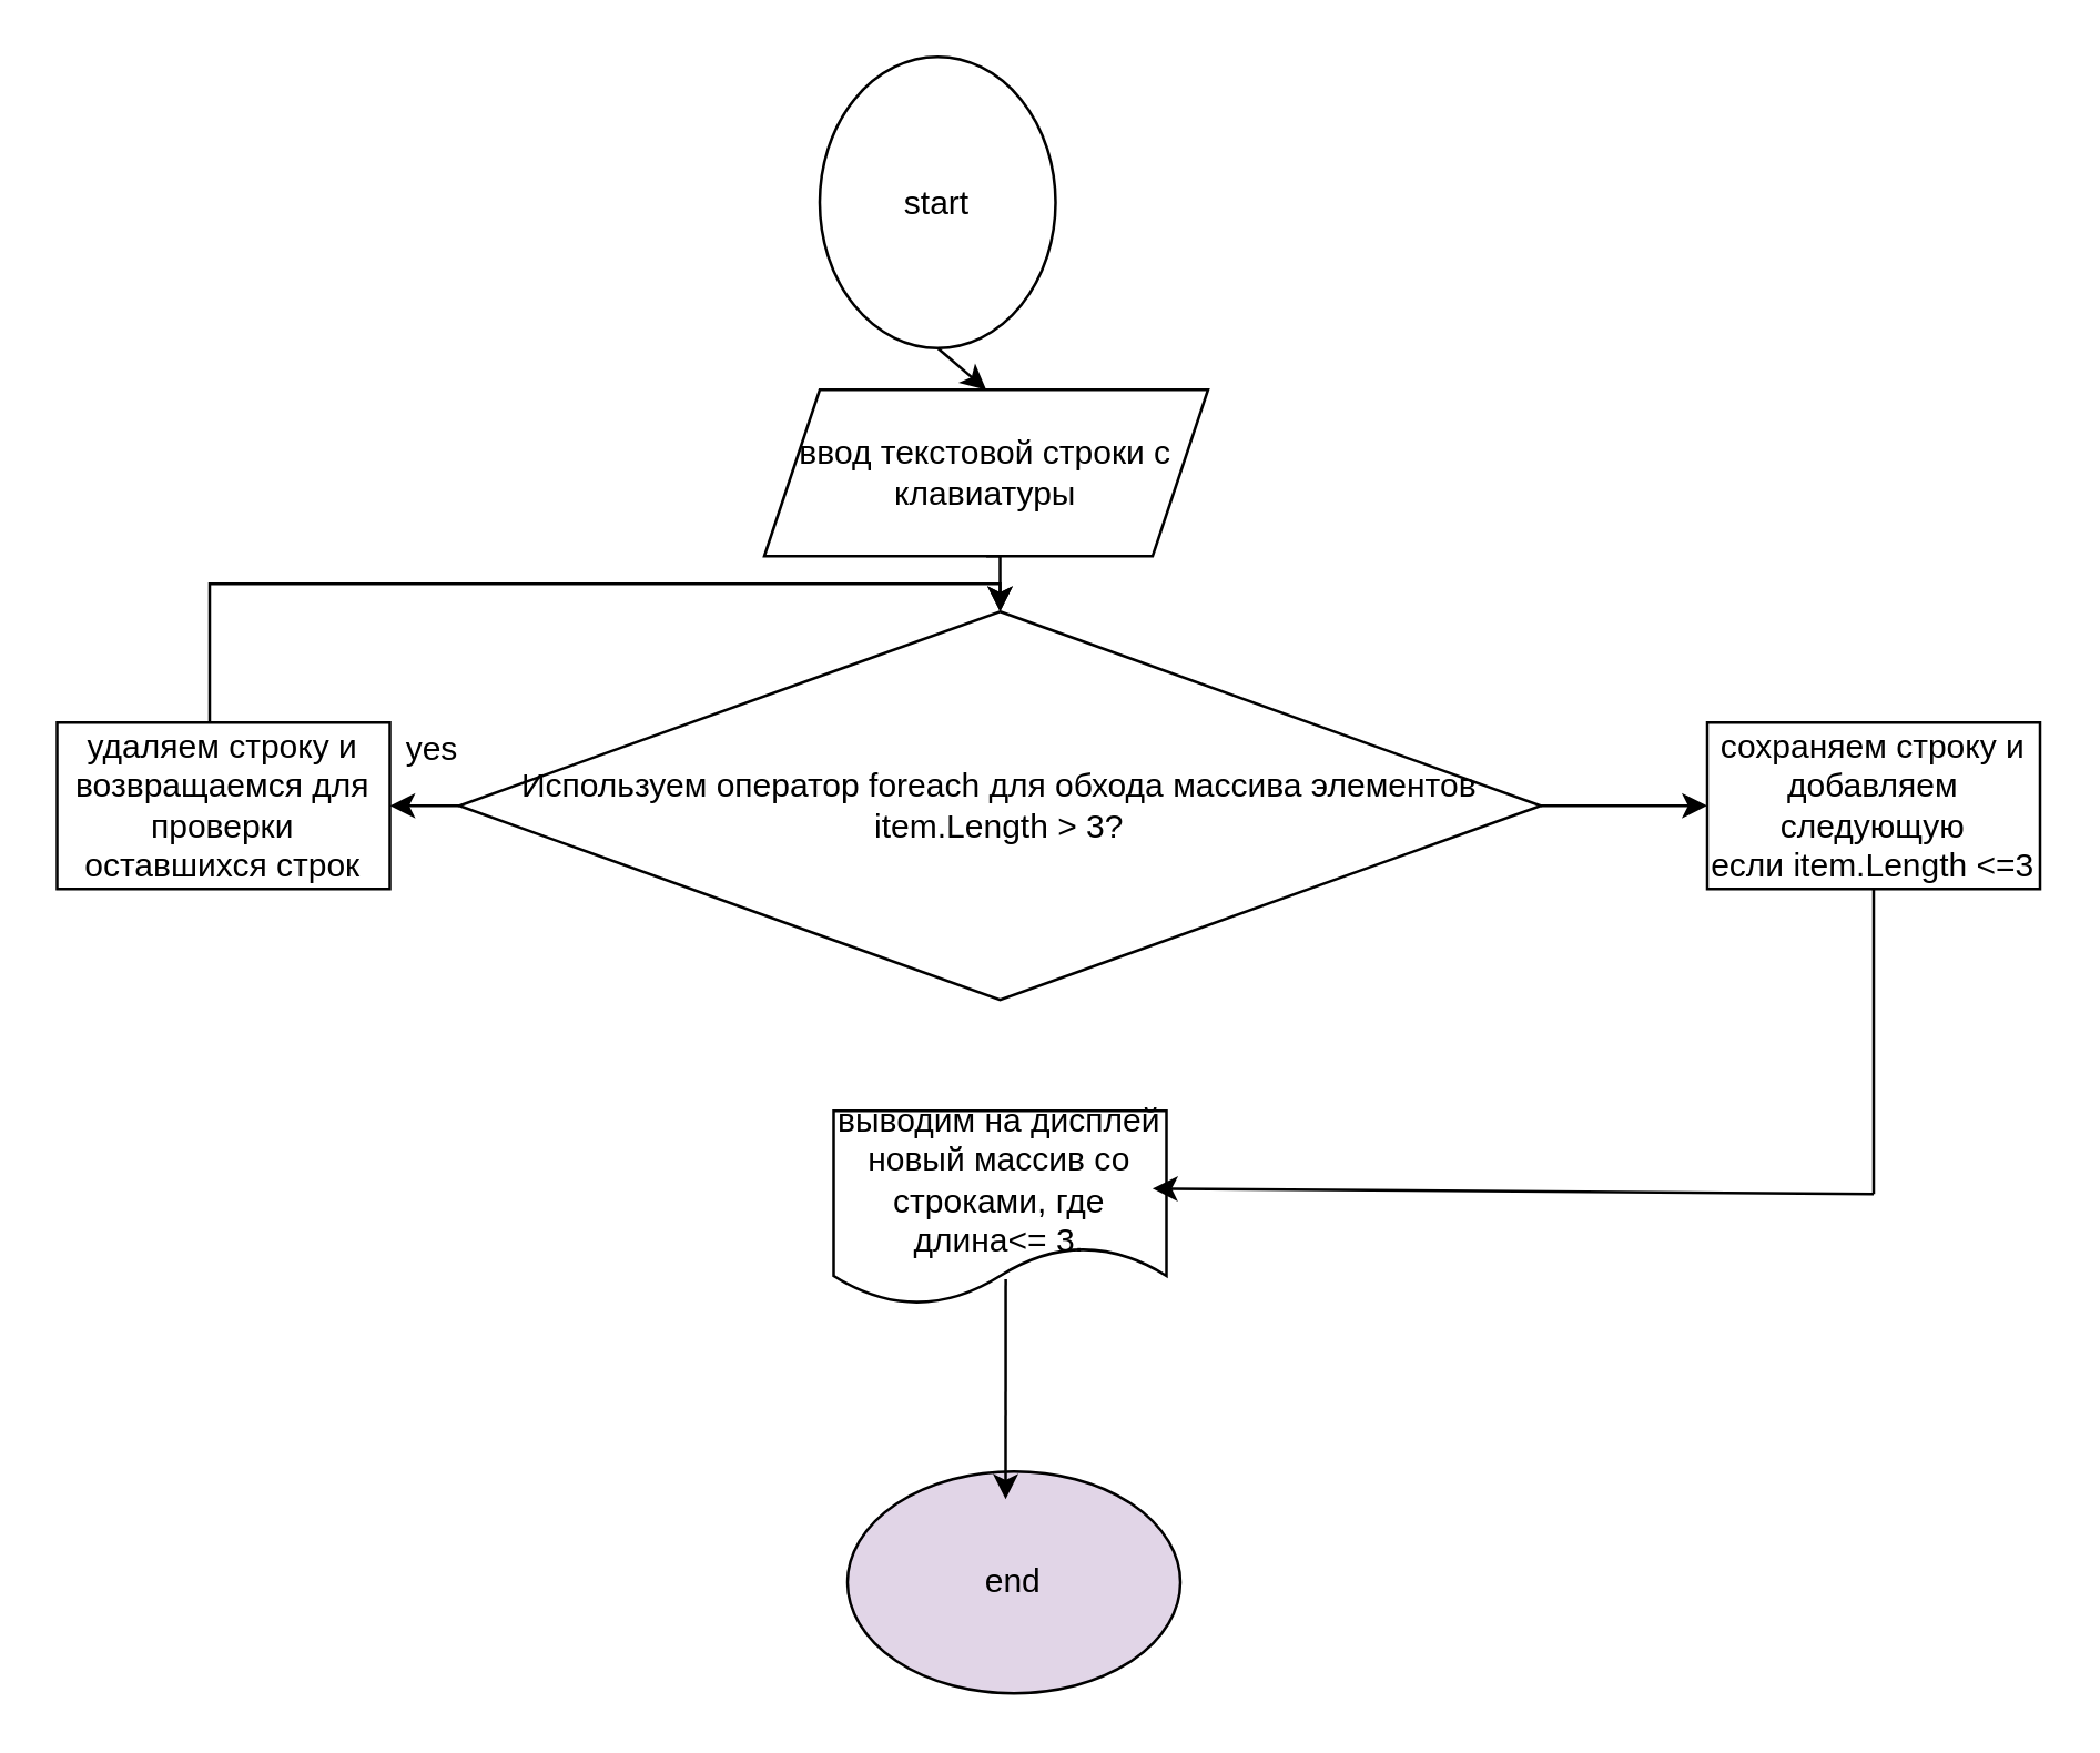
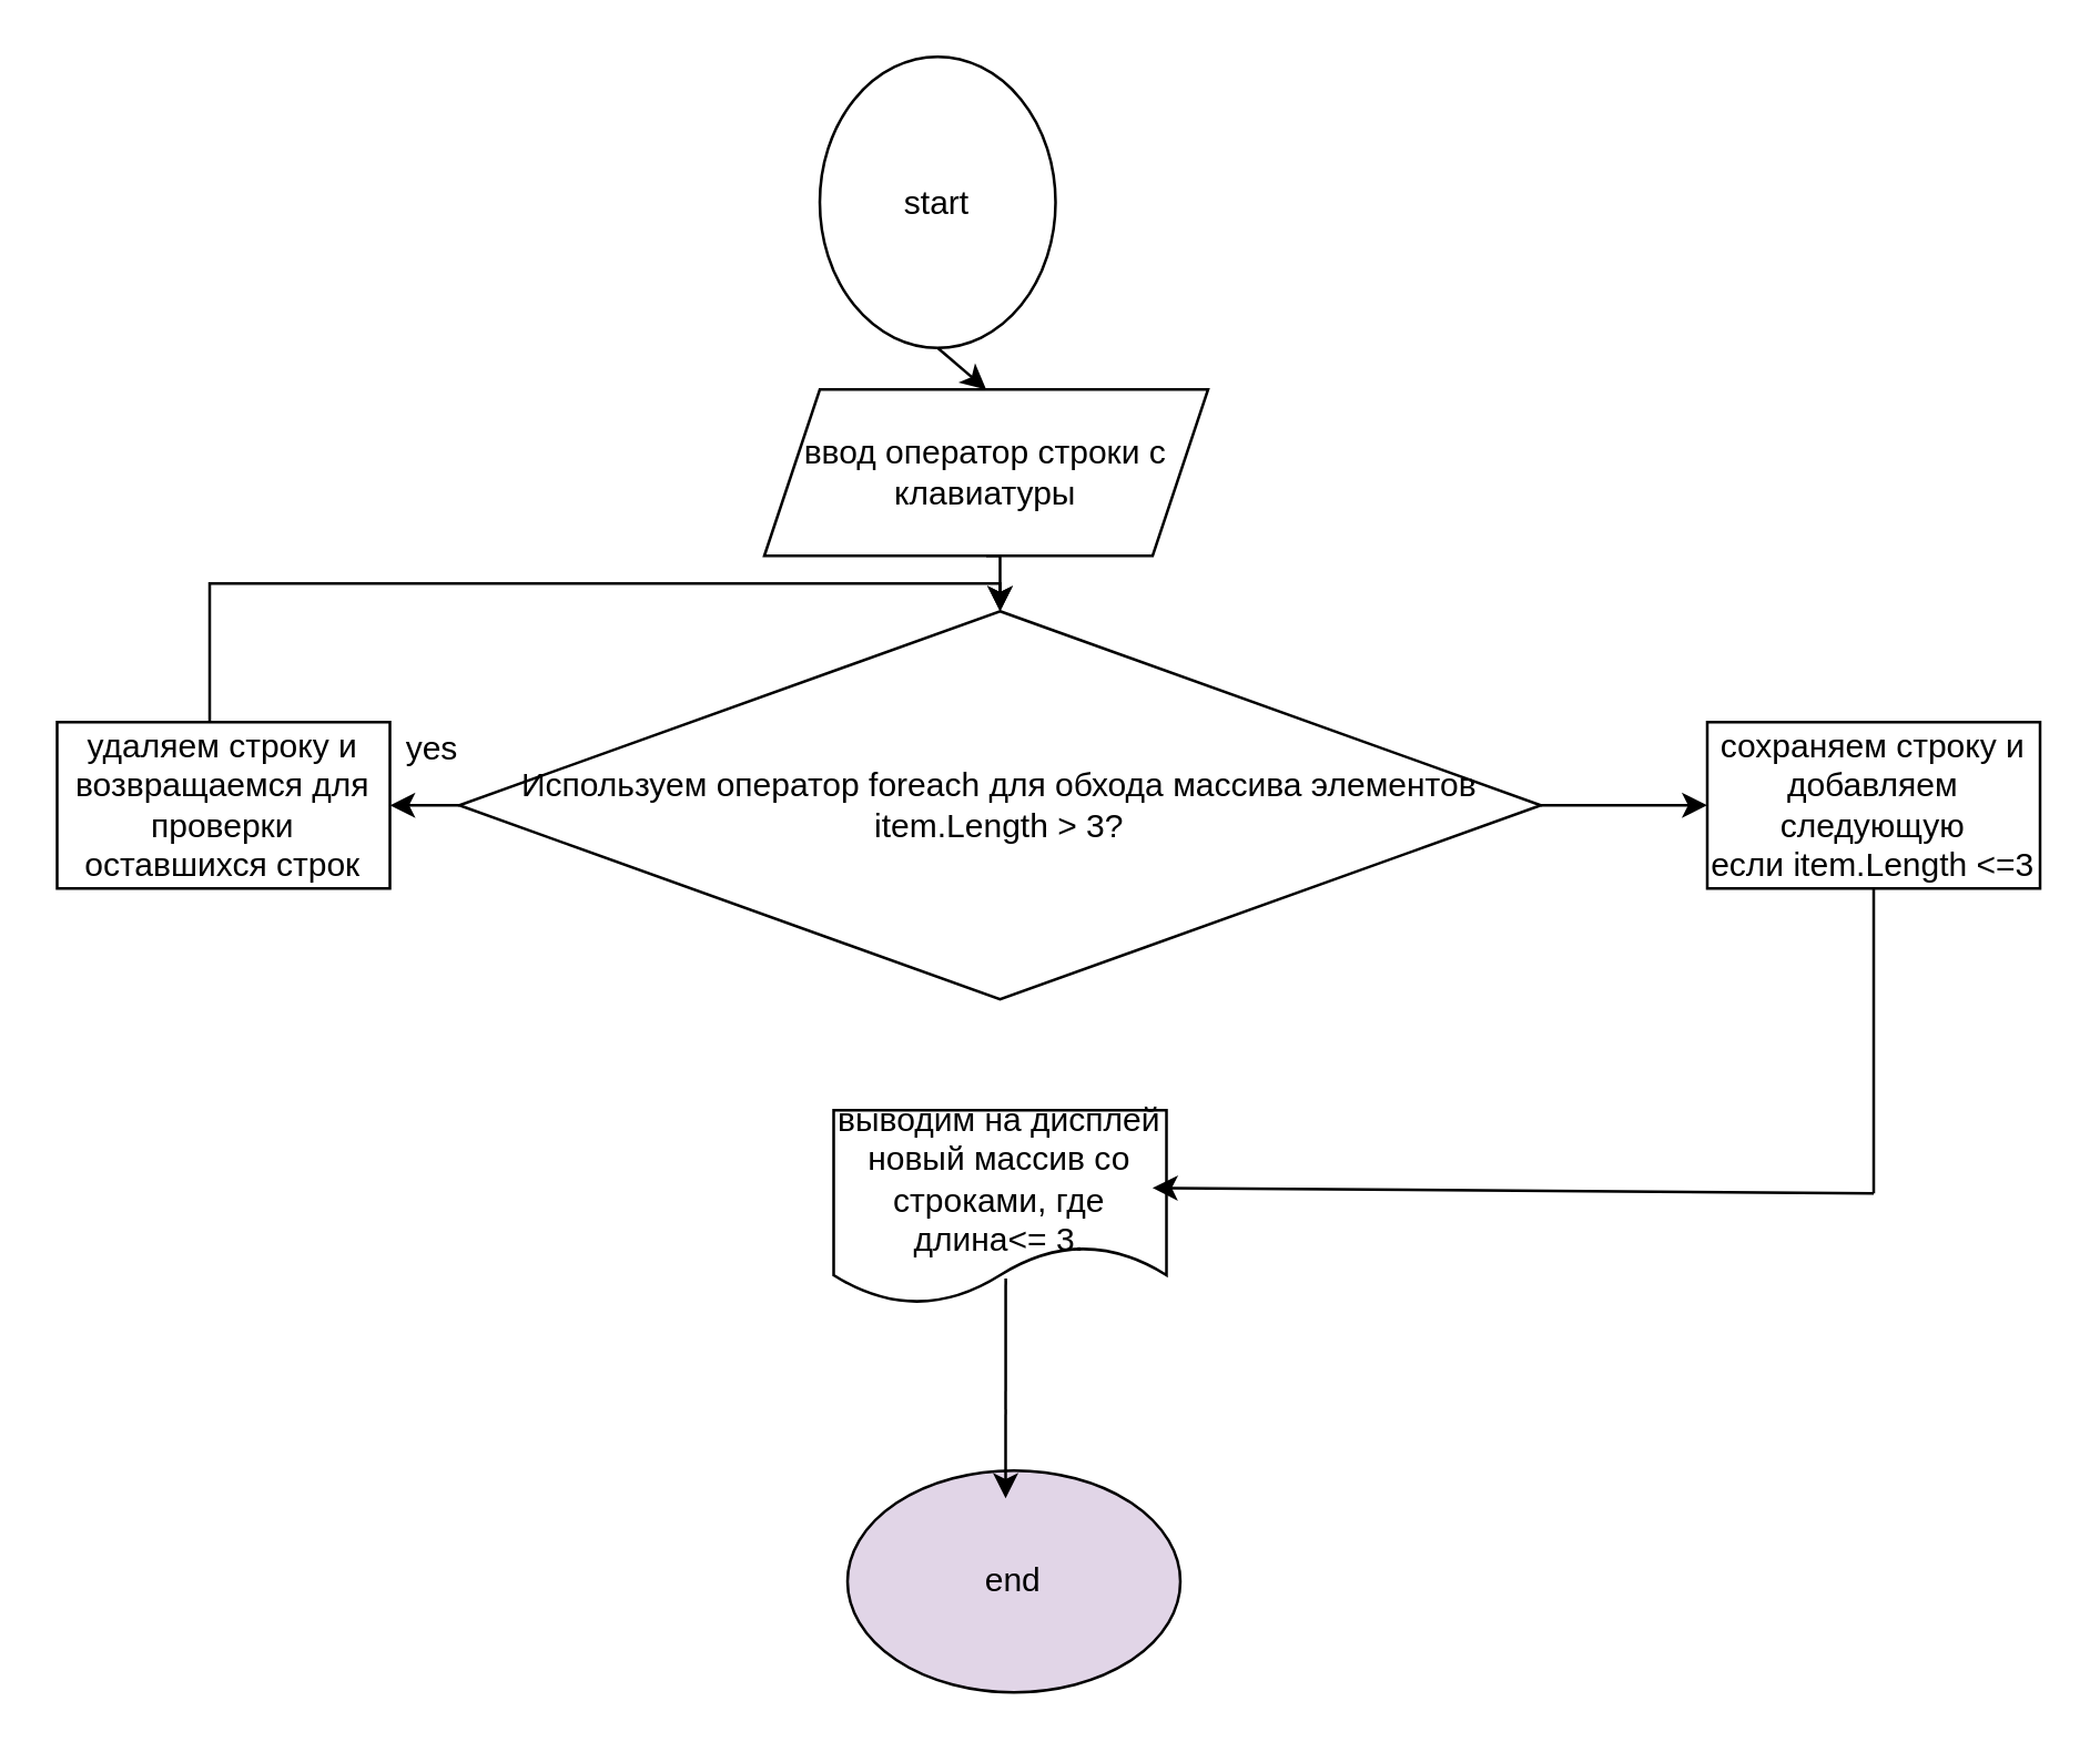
  <mxCell id="0" />
  <mxCell id="1" parent="0" />
  <mxCell id="2" value="start" style="ellipse;whiteSpace=wrap;html=1;" parent="1" vertex="1"><mxGeometry x="295" y="20" width="85" height="105" as="geometry" /></mxCell>
  <mxCell id="3" value="" style="endArrow=classic;html=1;rounded=0;exitX=0.5;exitY=1;exitDx=0;exitDy=0;" parent="1" source="2" edge="1"><mxGeometry width="50" height="50" relative="1" as="geometry"><mxPoint x="305" y="210" as="sourcePoint" /><mxPoint x="355" y="140" as="targetPoint" /></mxGeometry></mxCell>
  <mxCell id="4" value="&lt;div&gt;Используем оператор foreach для обхода массива элементов &lt;br&gt;&lt;/div&gt;&lt;div&gt;item.Length &amp;gt; 3?&lt;/div&gt;" style="rhombus;whiteSpace=wrap;html=1;" parent="1" vertex="1"><mxGeometry x="165" y="220" width="390" height="140" as="geometry" /></mxCell>
  <mxCell id="5" style="edgeStyle=orthogonalEdgeStyle;rounded=0;orthogonalLoop=1;jettySize=auto;html=1;exitX=0.5;exitY=1;exitDx=0;exitDy=0;" parent="1" edge="1"><mxGeometry relative="1" as="geometry"><mxPoint x="355" y="370" as="sourcePoint" /><mxPoint x="355" y="370" as="targetPoint" /></mxGeometry></mxCell>
  <mxCell id="6" style="edgeStyle=orthogonalEdgeStyle;rounded=0;orthogonalLoop=1;jettySize=auto;html=1;exitX=0.5;exitY=1;exitDx=0;exitDy=0;" parent="1" source="4" target="4" edge="1"><mxGeometry relative="1" as="geometry" /></mxCell>
  <mxCell id="7" value="выводим на дисплей новый массив со строками, где длина&amp;lt;= 3." style="shape=document;whiteSpace=wrap;html=1;boundedLbl=1;" parent="1" vertex="1"><mxGeometry x="300" y="400" width="120" height="70" as="geometry" /></mxCell>
  <mxCell id="8" style="edgeStyle=orthogonalEdgeStyle;rounded=0;orthogonalLoop=1;jettySize=auto;html=1;exitX=0.5;exitY=1;exitDx=0;exitDy=0;entryX=0.5;entryY=0;entryDx=0;entryDy=0;" parent="1" source="9" target="4" edge="1"><mxGeometry relative="1" as="geometry" /></mxCell>
- <mxCell id="9" value="ввод текстовой строки с клавиатуры" style="shape=parallelogram;perimeter=parallelogramPerimeter;whiteSpace=wrap;html=1;fixedSize=1;" parent="1" vertex="1"><mxGeometry x="275" y="140" width="160" height="60" as="geometry" /></mxCell>
+ <mxCell id="9" value="ввод оператор строки с клавиатуры" style="shape=parallelogram;perimeter=parallelogramPerimeter;whiteSpace=wrap;html=1;fixedSize=1;" parent="1" vertex="1"><mxGeometry x="275" y="140" width="160" height="60" as="geometry" /></mxCell>
  <mxCell id="10" style="edgeStyle=orthogonalEdgeStyle;rounded=0;orthogonalLoop=1;jettySize=auto;html=1;exitX=0.5;exitY=0;exitDx=0;exitDy=0;entryX=0.5;entryY=0;entryDx=0;entryDy=0;" parent="1" source="11" target="4" edge="1"><mxGeometry relative="1" as="geometry"><mxPoint x="75" y="220" as="targetPoint" /><Array as="points"><mxPoint x="75" y="210" /><mxPoint x="360" y="210" /></Array></mxGeometry></mxCell>
  <mxCell id="11" value="удаляем строку и возвращаемся для проверки оставшихся строк" style="rounded=0;whiteSpace=wrap;html=1;" parent="1" vertex="1"><mxGeometry x="20" y="260" width="120" height="60" as="geometry" /></mxCell>
  <mxCell id="12" value="&lt;div&gt;сохраняем строку и добавляем следующую &lt;br&gt;&lt;/div&gt;&lt;div&gt;если item.Length &amp;lt;=3&lt;br&gt;&lt;/div&gt;" style="rounded=0;whiteSpace=wrap;html=1;" parent="1" vertex="1"><mxGeometry x="615" y="260" width="120" height="60" as="geometry" /></mxCell>
  <mxCell id="13" value="" style="endArrow=classic;html=1;rounded=0;exitX=0;exitY=0.5;exitDx=0;exitDy=0;entryX=1;entryY=0.5;entryDx=0;entryDy=0;" parent="1" source="4" target="11" edge="1"><mxGeometry width="50" height="50" relative="1" as="geometry"><mxPoint x="365" y="320" as="sourcePoint" /><mxPoint x="415" y="270" as="targetPoint" /></mxGeometry></mxCell>
  <mxCell id="14" value="" style="endArrow=classic;html=1;rounded=0;exitX=1;exitY=0.5;exitDx=0;exitDy=0;entryX=0;entryY=0.5;entryDx=0;entryDy=0;" parent="1" source="4" target="12" edge="1"><mxGeometry width="50" height="50" relative="1" as="geometry"><mxPoint x="365" y="320" as="sourcePoint" /><mxPoint x="415" y="270" as="targetPoint" /></mxGeometry></mxCell>
  <mxCell id="15" value="yes" style="text;html=1;align=center;verticalAlign=middle;resizable=0;points=[];autosize=1;strokeColor=none;fillColor=none;" parent="1" vertex="1"><mxGeometry x="140" y="260" width="30" height="20" as="geometry" /></mxCell>
  <mxCell id="16" value="" style="endArrow=classic;html=1;rounded=0;entryX=0.958;entryY=0.4;entryDx=0;entryDy=0;entryPerimeter=0;" parent="1" target="7" edge="1"><mxGeometry width="50" height="50" relative="1" as="geometry"><mxPoint x="675" y="430" as="sourcePoint" /><mxPoint x="415" y="270" as="targetPoint" /></mxGeometry></mxCell>
  <mxCell id="17" value="end" style="ellipse;whiteSpace=wrap;html=1;fillColor=#e1d5e7;" parent="1" vertex="1"><mxGeometry x="305" y="530" width="120" height="80" as="geometry" /></mxCell>
  <mxCell id="18" value="" style="endArrow=classic;html=1;rounded=0;exitX=0.517;exitY=0.867;exitDx=0;exitDy=0;exitPerimeter=0;" parent="1" source="7" edge="1"><mxGeometry width="50" height="50" relative="1" as="geometry"><mxPoint x="365" y="340" as="sourcePoint" /><mxPoint x="362" y="540" as="targetPoint" /></mxGeometry></mxCell>
  <mxCell id="19" value="" style="endArrow=none;html=1;rounded=0;" parent="1" edge="1"><mxGeometry width="50" height="50" relative="1" as="geometry"><mxPoint x="675" y="320" as="sourcePoint" /><mxPoint x="675" y="430" as="targetPoint" /></mxGeometry></mxCell>
